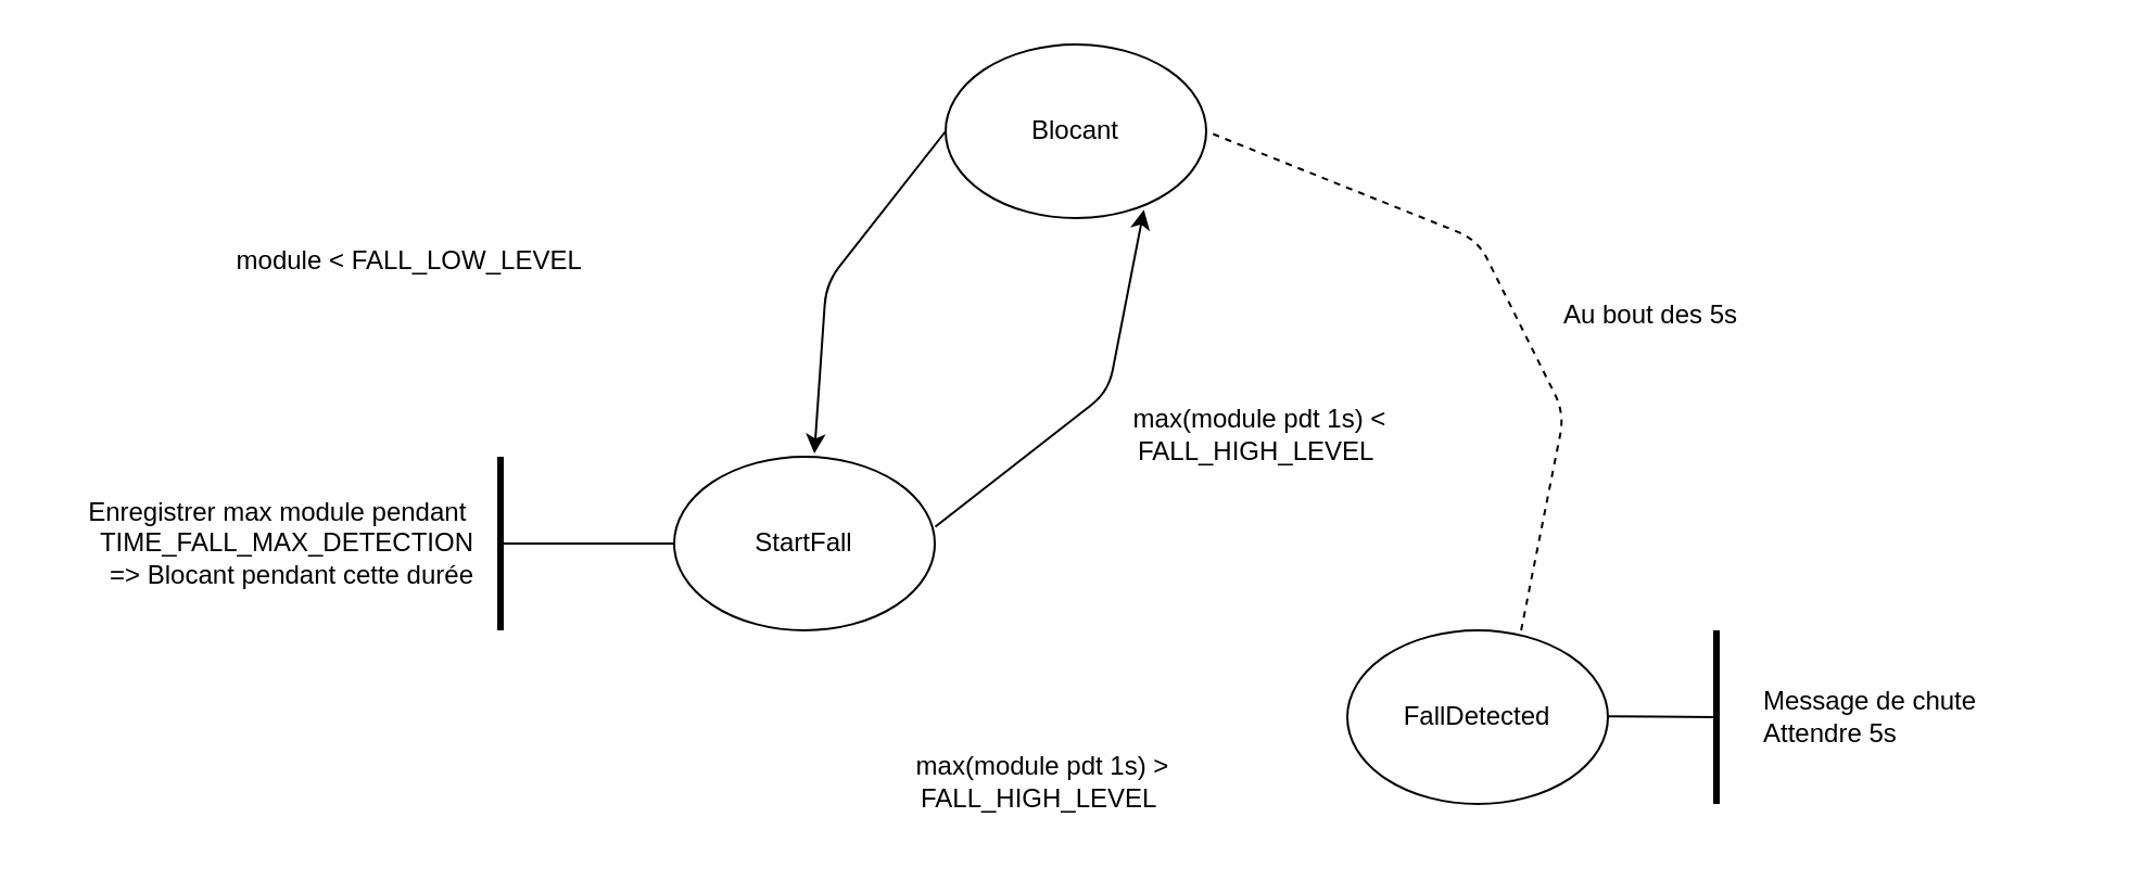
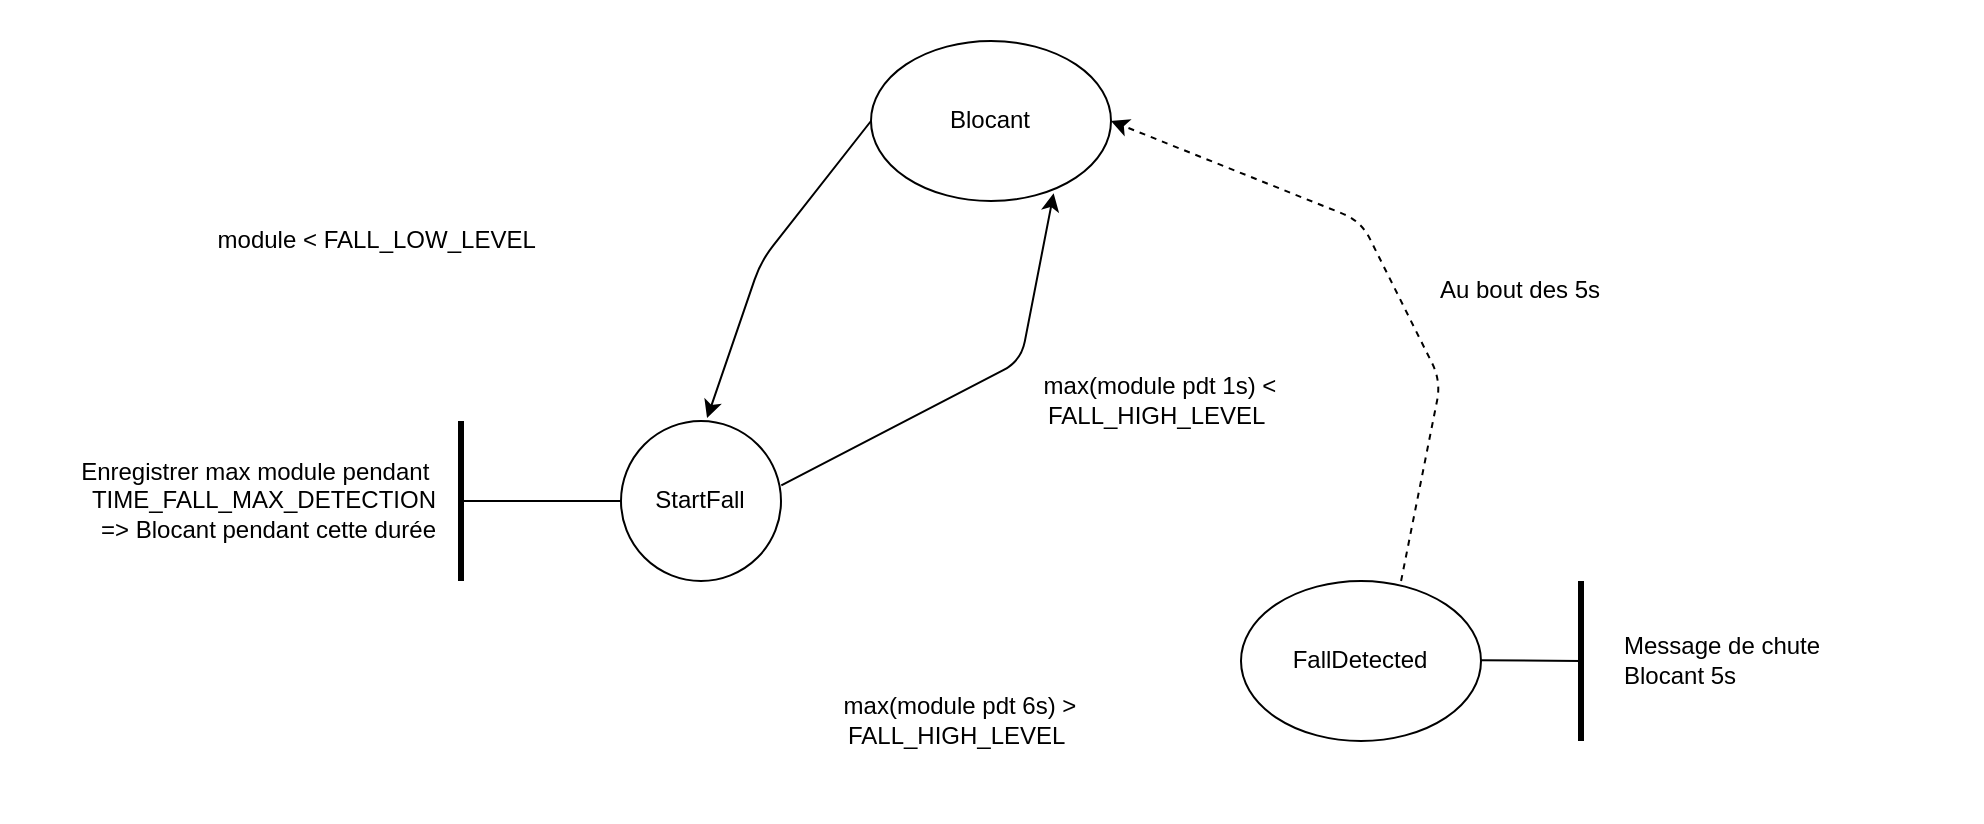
  <mxCell id="0" />
  <mxCell id="1" parent="0" />
  <mxCell id="2" value="Blocant" style="ellipse;whiteSpace=wrap;html=1;" vertex="1" parent="1"><mxGeometry x="435" y="20" width="120" height="80" as="geometry" /></mxCell>
- <mxCell id="3" value="StartFall" style="ellipse;whiteSpace=wrap;html=1;" vertex="1" parent="1"><mxGeometry x="310" y="210" width="120" height="80" as="geometry" /></mxCell>
+ <mxCell id="3" value="StartFall" style="ellipse;whiteSpace=wrap;html=1;" vertex="1" parent="1"><mxGeometry x="310" y="210" width="80" height="80" as="geometry" /></mxCell>
  <mxCell id="4" value="FallDetected" style="ellipse;whiteSpace=wrap;html=1;" vertex="1" parent="1"><mxGeometry x="620" y="290" width="120" height="80" as="geometry" /></mxCell>
  <mxCell id="5" value="" style="curved=0;endArrow=classic;html=1;rounded=1;entryX=0.538;entryY=-0.018;entryDx=0;entryDy=0;entryPerimeter=0;exitX=0;exitY=0.5;exitDx=0;exitDy=0;" edge="1" parent="1" source="2" target="3"><mxGeometry width="50" height="50" relative="1" as="geometry"><mxPoint x="380" y="160" as="sourcePoint" /><mxPoint x="410" y="60" as="targetPoint" /><Array as="points"><mxPoint x="380" y="130" /></Array></mxGeometry></mxCell>
  <mxCell id="6" value="module &amp;lt;&amp;nbsp;FALL_LOW_LEVEL&amp;nbsp;" style="text;html=1;align=center;verticalAlign=middle;whiteSpace=wrap;rounded=0;" vertex="1" parent="1"><mxGeometry x="90" y="90" width="200" height="60" as="geometry" /></mxCell>
  <mxCell id="7" value="" style="endArrow=none;html=1;rounded=0;entryX=0;entryY=0.5;entryDx=0;entryDy=0;" edge="1" parent="1" target="3"><mxGeometry width="50" height="50" relative="1" as="geometry"><mxPoint x="230" y="250" as="sourcePoint" /><mxPoint x="260" y="240" as="targetPoint" /></mxGeometry></mxCell>
  <mxCell id="8" value="" style="endArrow=none;html=1;rounded=0;strokeWidth=3;" edge="1" parent="1"><mxGeometry width="50" height="50" relative="1" as="geometry"><mxPoint x="230" y="290" as="sourcePoint" /><mxPoint x="230" y="210" as="targetPoint" /></mxGeometry></mxCell>
  <mxCell id="9" value="Enregistrer max module pendant&amp;nbsp;&lt;br&gt;TIME_FALL_MAX_DETECTION&lt;div&gt;=&amp;gt; Blocant pendant cette durée&lt;/div&gt;" style="text;html=1;align=right;verticalAlign=middle;whiteSpace=wrap;rounded=0;" vertex="1" parent="1"><mxGeometry x="20" y="210" width="200" height="80" as="geometry" /></mxCell>
  <mxCell id="10" value="" style="curved=0;endArrow=classic;html=1;rounded=1;entryX=0.761;entryY=0.952;entryDx=0;entryDy=0;entryPerimeter=0;exitX=1.002;exitY=0.403;exitDx=0;exitDy=0;exitPerimeter=0;" edge="1" parent="1" source="3" target="2"><mxGeometry width="50" height="50" relative="1" as="geometry"><mxPoint x="600" y="120" as="sourcePoint" /><mxPoint x="540" y="269" as="targetPoint" /><Array as="points"><mxPoint x="510" y="180" /></Array></mxGeometry></mxCell>
  <mxCell id="11" value="max(module pdt 1s) &amp;lt; FALL_HIGH_LEVEL&amp;nbsp;" style="text;html=1;align=center;verticalAlign=middle;whiteSpace=wrap;rounded=0;" vertex="1" parent="1"><mxGeometry x="480" y="170" width="200" height="60" as="geometry" /></mxCell>
- <mxCell id="12" value="max(module pdt 1s) &amp;gt; FALL_HIGH_LEVEL&amp;nbsp;" style="text;html=1;align=center;verticalAlign=middle;whiteSpace=wrap;rounded=0;" vertex="1" parent="1"><mxGeometry x="380" y="330" width="200" height="60" as="geometry" /></mxCell>
+ <mxCell id="12" value="max(module pdt 6s) &amp;gt; FALL_HIGH_LEVEL&amp;nbsp;" style="text;html=1;align=center;verticalAlign=middle;whiteSpace=wrap;rounded=0;" vertex="1" parent="1"><mxGeometry x="380" y="330" width="200" height="60" as="geometry" /></mxCell>
  <mxCell id="13" value="" style="endArrow=none;html=1;rounded=0;" edge="1" parent="1"><mxGeometry width="50" height="50" relative="1" as="geometry"><mxPoint x="740" y="329.58" as="sourcePoint" /><mxPoint x="790" y="330" as="targetPoint" /></mxGeometry></mxCell>
  <mxCell id="14" value="" style="endArrow=none;html=1;rounded=0;strokeWidth=3;" edge="1" parent="1"><mxGeometry width="50" height="50" relative="1" as="geometry"><mxPoint x="790" y="370" as="sourcePoint" /><mxPoint x="790" y="290" as="targetPoint" /></mxGeometry></mxCell>
- <mxCell id="15" value="Message de chute&lt;div&gt;Attendre 5s&lt;/div&gt;" style="text;html=1;align=left;verticalAlign=middle;whiteSpace=wrap;rounded=0;" vertex="1" parent="1"><mxGeometry x="810" y="300" width="160" height="60" as="geometry" /></mxCell>
- <mxCell id="16" value="" style="curved=0;endArrow=none;html=1;rounded=1;exitX=0.667;exitY=0;exitDx=0;exitDy=0;exitPerimeter=0;entryX=1;entryY=0.5;entryDx=0;entryDy=0;dashed=1;" edge="1" parent="1" source="4" target="2"><mxGeometry width="50" height="50" relative="1" as="geometry"><mxPoint x="710" y="190" as="sourcePoint" /><mxPoint x="918" y="242" as="targetPoint" /><Array as="points"><mxPoint x="720" y="190" /><mxPoint x="680" y="110" /></Array></mxGeometry></mxCell>
+ <mxCell id="15" value="Message de chute&lt;div&gt;Blocant 5s&lt;/div&gt;" style="text;html=1;align=left;verticalAlign=middle;whiteSpace=wrap;rounded=0;" vertex="1" parent="1"><mxGeometry x="810" y="300" width="160" height="60" as="geometry" /></mxCell>
+ <mxCell id="16" value="" style="curved=0;endArrow=classic;html=1;rounded=1;exitX=0.667;exitY=0;exitDx=0;exitDy=0;exitPerimeter=0;entryX=1;entryY=0.5;entryDx=0;entryDy=0;dashed=1;" edge="1" parent="1" source="4" target="2"><mxGeometry width="50" height="50" relative="1" as="geometry"><mxPoint x="710" y="190" as="sourcePoint" /><mxPoint x="918" y="242" as="targetPoint" /><Array as="points"><mxPoint x="720" y="190" /><mxPoint x="680" y="110" /></Array></mxGeometry></mxCell>
  <mxCell id="17" value="Au bout des 5s" style="text;html=1;align=center;verticalAlign=middle;whiteSpace=wrap;rounded=0;" vertex="1" parent="1"><mxGeometry x="715" y="130" width="90" height="30" as="geometry" /></mxCell>
